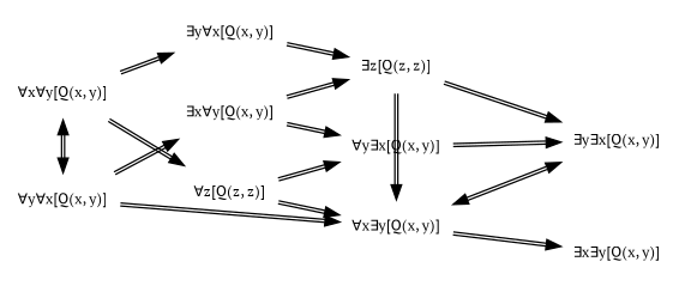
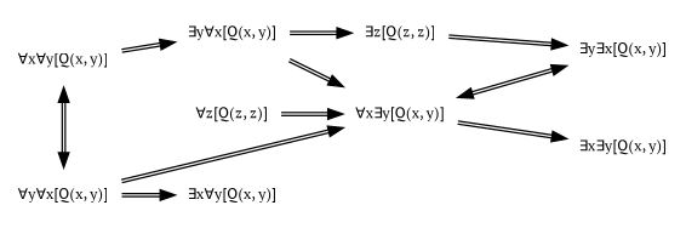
  digraph {
    clusterrank=global
    compound=true
    fontname="PT Serif"
    fontsize=10
    newrank=true
    rankdir=LR
    splines=line
    node [fontname="PT Serif" fontsize=10 shape=plaintext]
    edge [color="black:black" fontname="PT Serif" fontsize=10]
    n1 [label="∀x∀y[Q(x, y)]"]
    n2 [label="∀y∀x[Q(x, y)]"]
    n3 [label="∃y∀x[Q(x, y)]"]
    n4 [label="∀z[Q(z, z)]"]
    n5 [label="∃x∀y[Q(x, y)]"]
    n6 [label="∀x∃y[Q(x, y)]"]
    n7 [label="∃z[Q(z, z)]"]
-   n8 [label="∀y∃x[Q(x, y)]"]
    n9 [label="∃x∃y[Q(x, y)]"]
    n10 [label="∃y∃x[Q(x, y)]"]
    subgraph sub_1 {
      rank=same
      n1
      n2
    }
    subgraph sub_2 {
      rank=same
      n3
      n4
      n5
    }
    subgraph sub_3 {
      rank=same
      n6
      n7
-     n8
    }
    subgraph sub_4 {
      rank=same
      n9
      n10
    }
    n1 -> n2 [dir=both minlen=2]
    n1 -> n3
-   n1 -> n4
    n2 -> n5
    n2 -> n6
-   n7 -> n6
+   n3 -> n6
    n3 -> n7
    n4 -> n6
-   n4 -> n8
-   n5 -> n7
-   n5 -> n8
    n6 -> n9
    n6 -> n10 [dir=both minlen=2]
    n7 -> n10
-   n8 -> n10
  }
